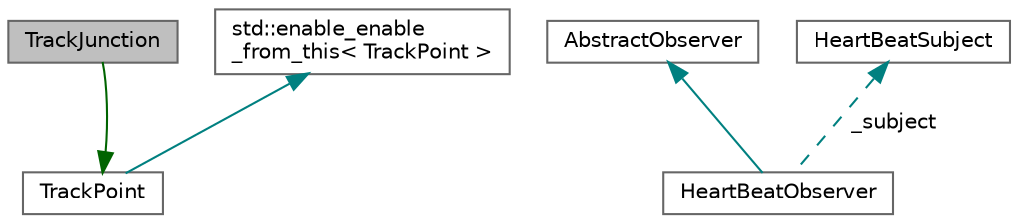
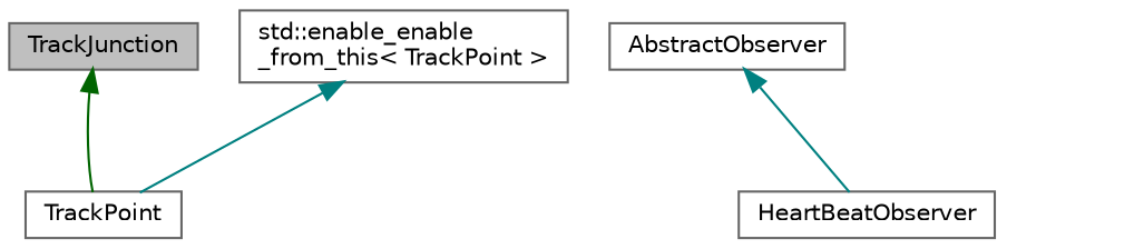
  digraph {
    node [color=gray40 fillcolor=white fontname=Helvetica fontsize=10 shape=record style=filled]
    edge [color=teal dir=back fontname=Helvetica fontsize=10 labelfontname=Helvetica labelfontsize=10 style=solid]
    n1 [fillcolor=grey75 fontcolor=black height=0.2 label=TrackJunction width=0.4]
    n2 [height=0.2 label=TrackPoint width=0.4]
    n3 [height=0.2 label="std::enable_enable\l_from_this\< TrackPoint \>" width=0.4]
    n4 [height=0.2 label=HeartBeatObserver width=0.4]
    n5 [height=0.2 label=AbstractObserver width=0.4]
-   n6 [height=0.2 label=HeartBeatSubject width=0.4]
-   n2 -> n1 [color=darkgreen]
+   n1 -> n2 [color=darkgreen]
    n3 -> n2
    n5 -> n4
-   n6 -> n4 [label=" _subject" style=dashed]
  }
